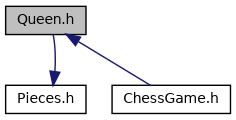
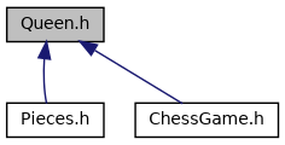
  digraph {
    node [color=black fontname=Helvetica fontsize=10 shape=record]
    edge [color=midnightblue dir=back fontname=Helvetica fontsize=10 labelfontname=Helvetica labelfontsize=10 style=solid]
    n1 [fillcolor=grey75 fontcolor=black height=0.2 label="Queen.h" style=filled width=0.4]
    n2 [height=0.2 label="Pieces.h" width=0.4]
    n3 [height=0.2 label="ChessGame.h" width=0.4]
-   n2 -> n1
+   n1 -> n2
    n1 -> n3
  }
